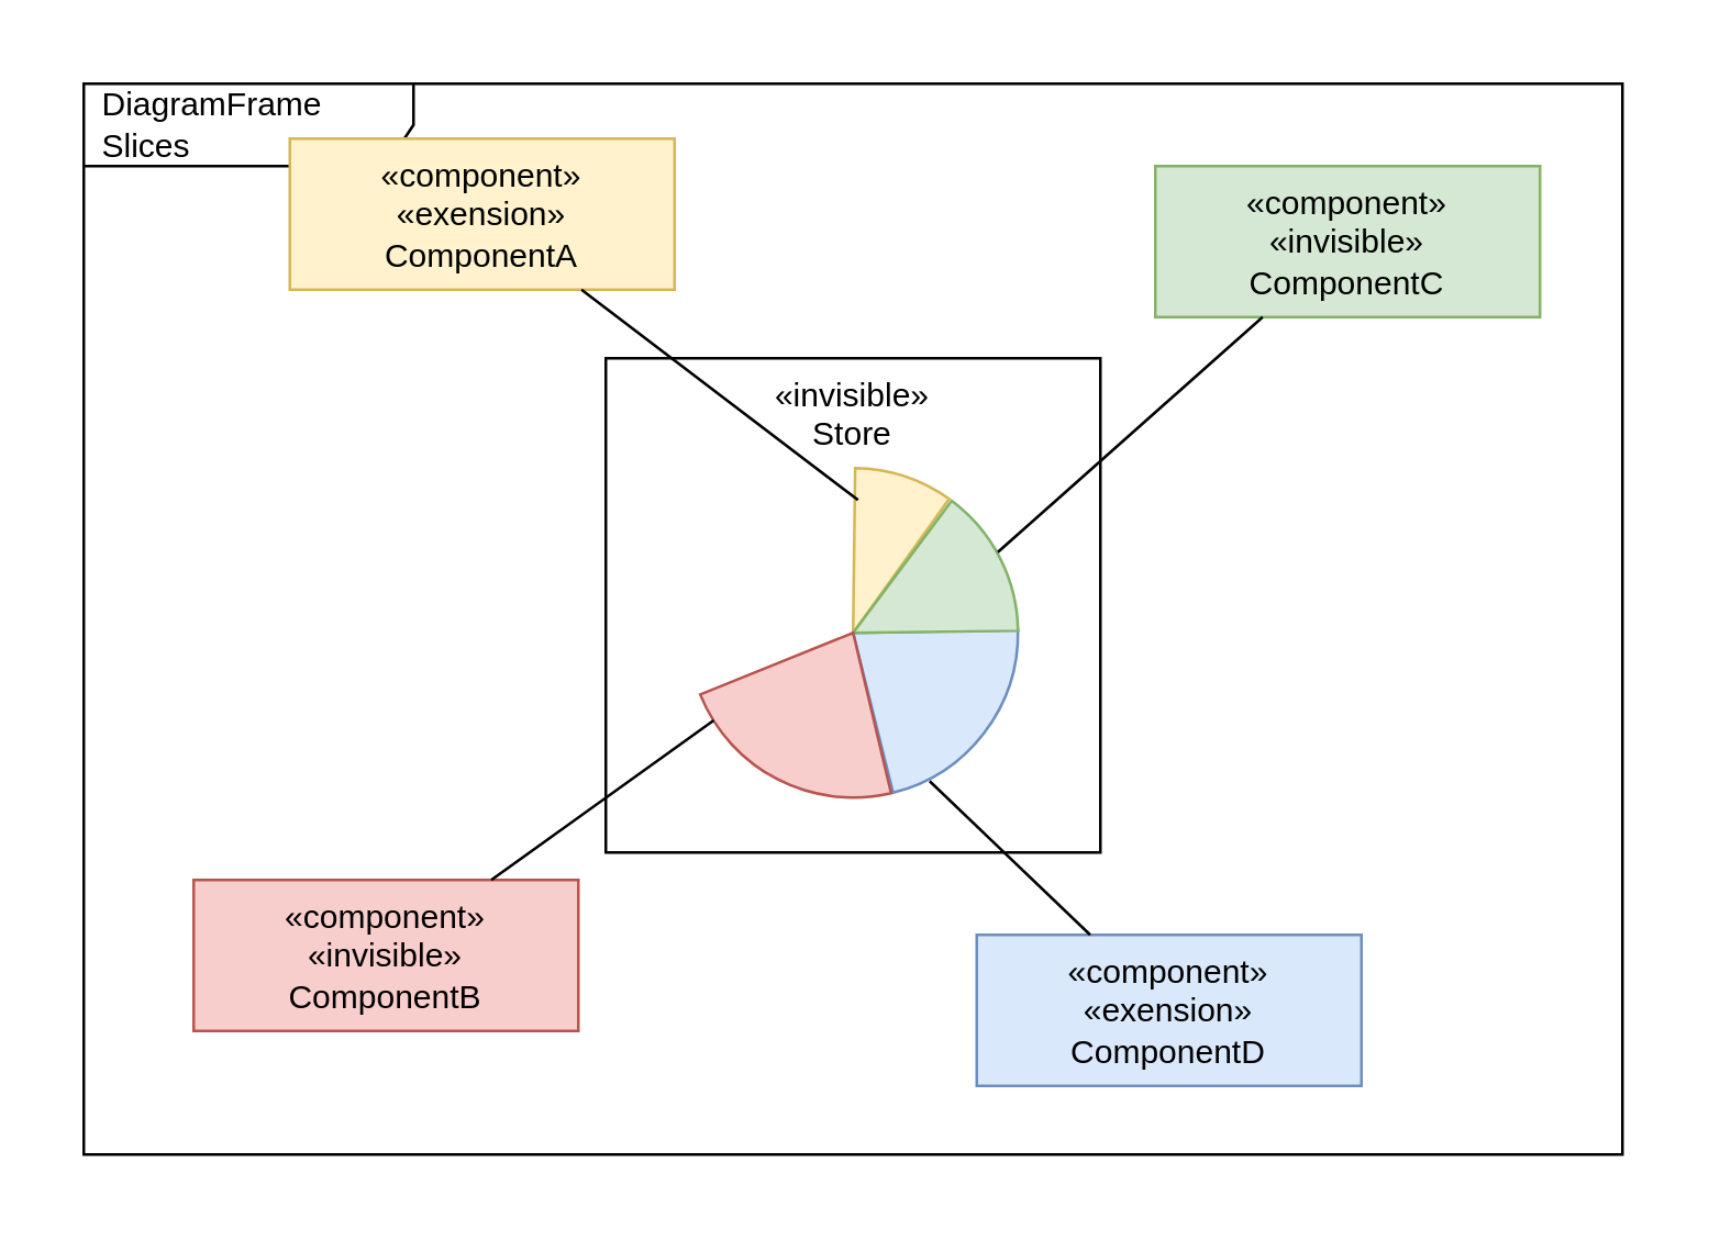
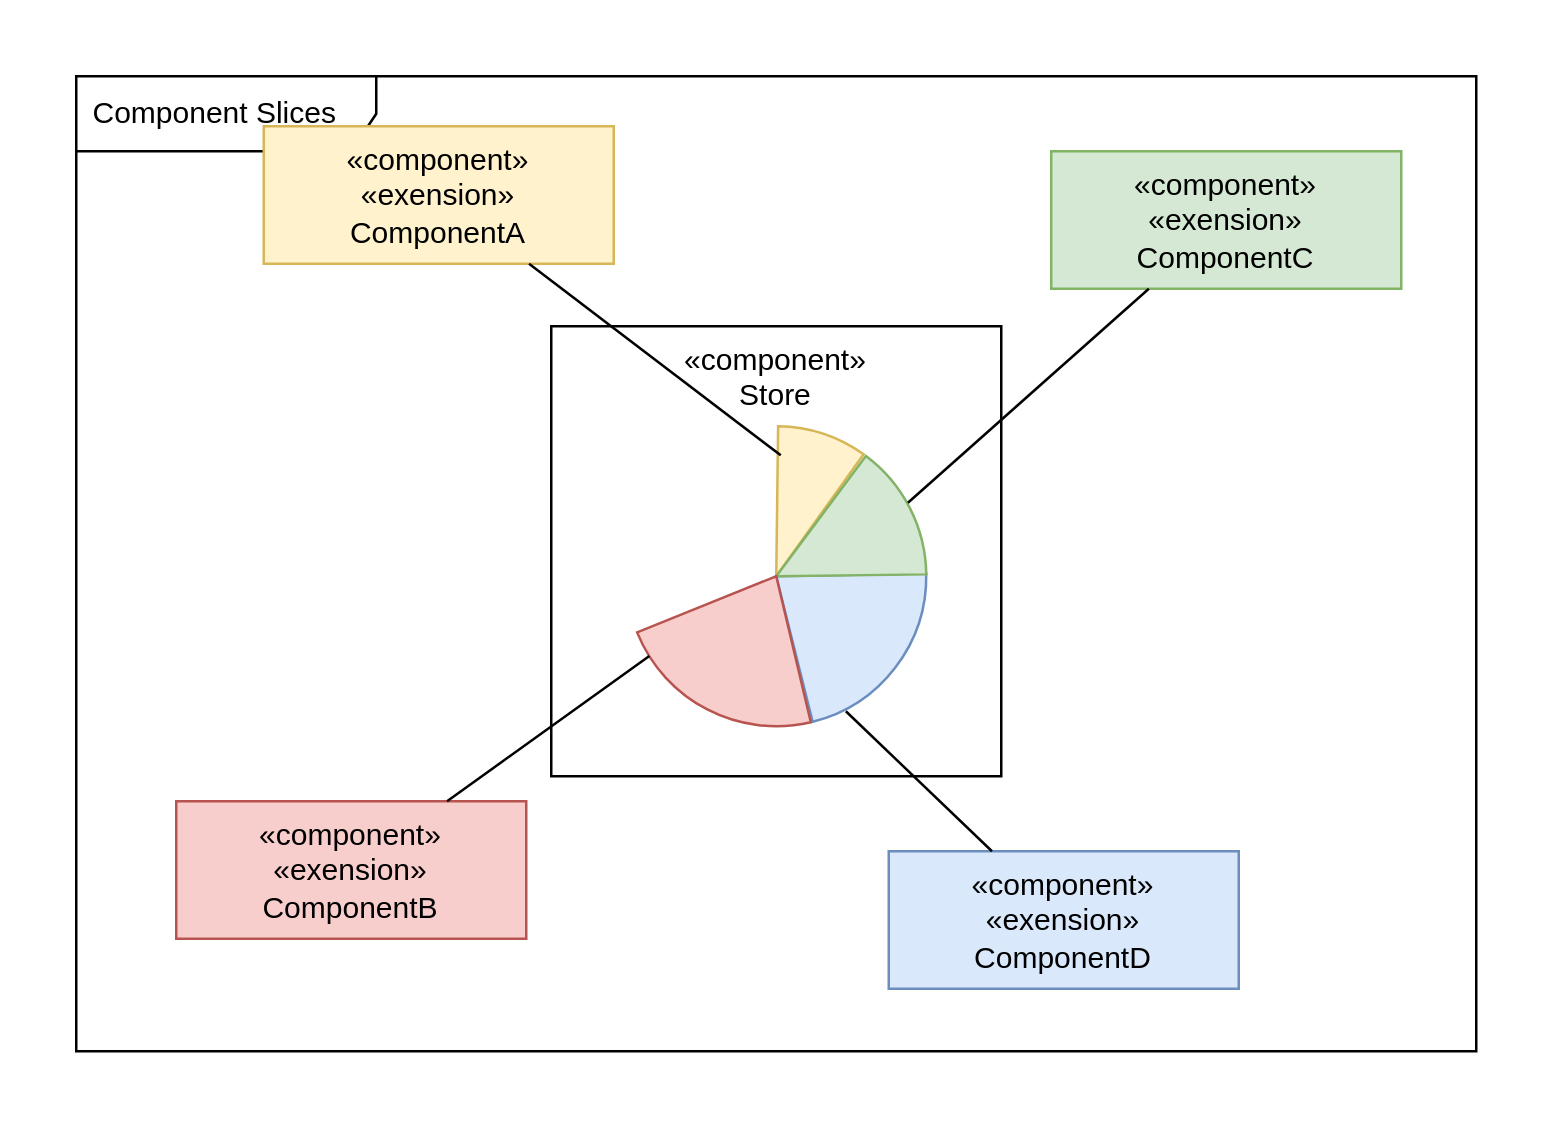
  <mxCell id="0" />
  <mxCell id="1" value="PageFrame (invisible)" style="locked=1;" parent="0" />
  <mxCell id="2" value="" style="rounded=0;whiteSpace=wrap;html=1;fillColor=none;strokeColor=none;" parent="1" vertex="1"><mxGeometry x="20" y="20" width="580" height="410" as="geometry" /></mxCell>
  <mxCell id="3" value="DiagramFrame" style="locked=1;" parent="0" />
- <mxCell id="4" value="DiagramFrame Slices" style="shape=umlFrame;whiteSpace=wrap;html=1;width=120;height=30;boundedLbl=1;verticalAlign=middle;align=left;spacingLeft=5;fillColor=none;" parent="3" vertex="1"><mxGeometry x="30" y="30" width="560" height="390" as="geometry" /></mxCell>
+ <mxCell id="4" value="Component Slices" style="shape=umlFrame;whiteSpace=wrap;html=1;width=120;height=30;boundedLbl=1;verticalAlign=middle;align=left;spacingLeft=5;fillColor=none;" parent="3" vertex="1"><mxGeometry x="30" y="30" width="560" height="390" as="geometry" /></mxCell>
  <mxCell id="5" value="Components" style="locked=1;" parent="0" />
- <mxCell id="6" value="«invisible»&lt;br&gt;Store" style="rounded=0;whiteSpace=wrap;html=1;fillColor=none;verticalAlign=top;" parent="5" vertex="1"><mxGeometry x="220" y="130" width="180" height="180" as="geometry" /></mxCell>
- <mxCell id="7" value="«component»&lt;br&gt;«invisible»&lt;br&gt;ComponentC" style="rounded=0;whiteSpace=wrap;html=1;fillColor=#d5e8d4;strokeColor=#82b366;" parent="5" vertex="1"><mxGeometry x="420" y="60" width="140" height="55" as="geometry" /></mxCell>
+ <mxCell id="6" value="«component»&lt;br&gt;Store" style="rounded=0;whiteSpace=wrap;html=1;fillColor=none;verticalAlign=top;" parent="5" vertex="1"><mxGeometry x="220" y="130" width="180" height="180" as="geometry" /></mxCell>
+ <mxCell id="7" value="«component»&lt;br&gt;«exension»&lt;br&gt;ComponentC" style="rounded=0;whiteSpace=wrap;html=1;fillColor=#d5e8d4;strokeColor=#82b366;" parent="5" vertex="1"><mxGeometry x="420" y="60" width="140" height="55" as="geometry" /></mxCell>
  <mxCell id="8" value="«component»&lt;br&gt;«exension»&lt;br&gt;ComponentD" style="rounded=0;whiteSpace=wrap;html=1;fillColor=#dae8fc;strokeColor=#6c8ebf;" parent="5" vertex="1"><mxGeometry x="355" y="340" width="140" height="55" as="geometry" /></mxCell>
- <mxCell id="9" value="«component»&lt;br&gt;«invisible»&lt;br&gt;ComponentB" style="rounded=0;whiteSpace=wrap;html=1;fillColor=#f8cecc;strokeColor=#b85450;" parent="5" vertex="1"><mxGeometry x="70" y="320" width="140" height="55" as="geometry" /></mxCell>
+ <mxCell id="9" value="«component»&lt;br&gt;«exension»&lt;br&gt;ComponentB" style="rounded=0;whiteSpace=wrap;html=1;fillColor=#f8cecc;strokeColor=#b85450;" parent="5" vertex="1"><mxGeometry x="70" y="320" width="140" height="55" as="geometry" /></mxCell>
  <mxCell id="10" value="«component»&lt;br&gt;«exension»&lt;br&gt;ComponentA" style="rounded=0;whiteSpace=wrap;html=1;fillColor=#fff2cc;strokeColor=#d6b656;" parent="5" vertex="1"><mxGeometry x="105" y="50" width="140" height="55" as="geometry" /></mxCell>
  <mxCell id="11" value="Slices" style="locked=1;" parent="0" />
  <mxCell id="12" value="" style="verticalLabelPosition=bottom;verticalAlign=top;html=1;shape=mxgraph.basic.pie;startAngle=0.002;endAngle=0.099;fillColor=#fff2cc;strokeColor=#d6b656;" parent="11" vertex="1"><mxGeometry x="250" y="170" width="120" height="120" as="geometry" /></mxCell>
  <mxCell id="13" value="" style="verticalLabelPosition=bottom;verticalAlign=top;html=1;shape=mxgraph.basic.pie;startAngle=0.247;endAngle=0.461;fillColor=#dae8fc;strokeColor=#6c8ebf;" parent="11" vertex="1"><mxGeometry x="250" y="170" width="120" height="120" as="geometry" /></mxCell>
  <mxCell id="14" value="" style="verticalLabelPosition=bottom;verticalAlign=top;html=1;shape=mxgraph.basic.pie;startAngle=0.102;endAngle=0.248;fillColor=#d5e8d4;strokeColor=#82b366;" parent="11" vertex="1"><mxGeometry x="250" y="170" width="120" height="120" as="geometry" /></mxCell>
  <mxCell id="15" value="" style="verticalLabelPosition=bottom;verticalAlign=top;html=1;shape=mxgraph.basic.pie;startAngle=0.463;endAngle=0.689;fillColor=#f8cecc;strokeColor=#b85450;" parent="11" vertex="1"><mxGeometry x="250" y="170" width="120" height="120" as="geometry" /></mxCell>
  <mxCell id="16" style="edgeStyle=none;html=1;endArrow=none;endFill=0;entryX=0.515;entryY=0.097;entryDx=0;entryDy=0;entryPerimeter=0;" parent="11" source="10" target="12" edge="1"><mxGeometry relative="1" as="geometry"><mxPoint x="300" y="200" as="targetPoint" /></mxGeometry></mxCell>
  <mxCell id="17" style="edgeStyle=none;html=1;entryX=0.077;entryY=0.766;entryDx=0;entryDy=0;entryPerimeter=0;endArrow=none;endFill=0;" parent="11" source="9" target="15" edge="1"><mxGeometry relative="1" as="geometry" /></mxCell>
  <mxCell id="18" style="edgeStyle=none;html=1;endArrow=none;endFill=0;entryX=0.732;entryY=0.95;entryDx=0;entryDy=0;entryPerimeter=0;" parent="11" source="8" target="13" edge="1"><mxGeometry relative="1" as="geometry" /></mxCell>
  <mxCell id="19" style="edgeStyle=none;html=1;entryX=0.939;entryY=0.255;entryDx=0;entryDy=0;entryPerimeter=0;endArrow=none;endFill=0;" parent="11" source="7" target="14" edge="1"><mxGeometry relative="1" as="geometry" /></mxCell>
